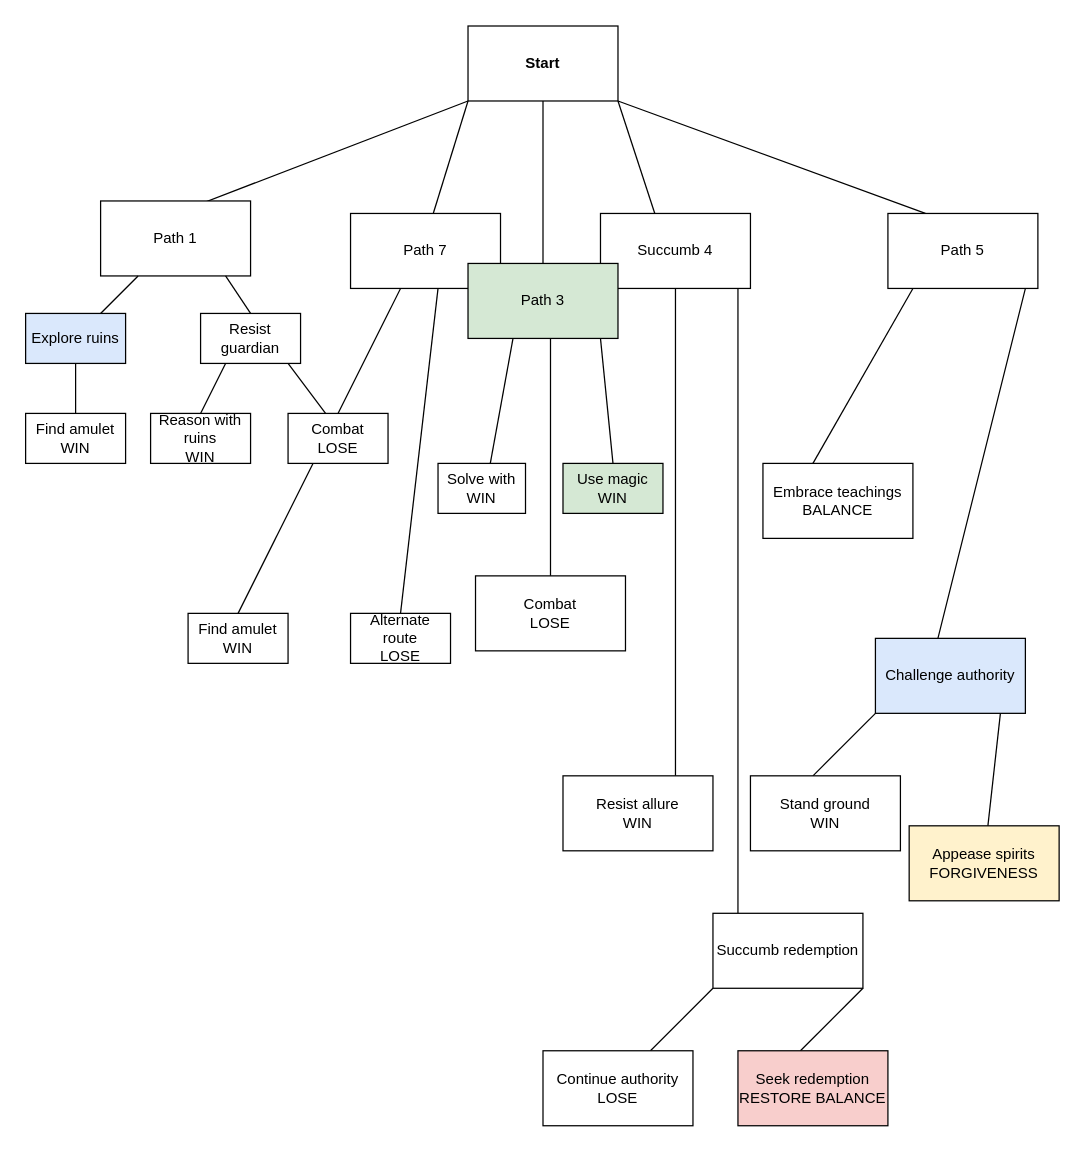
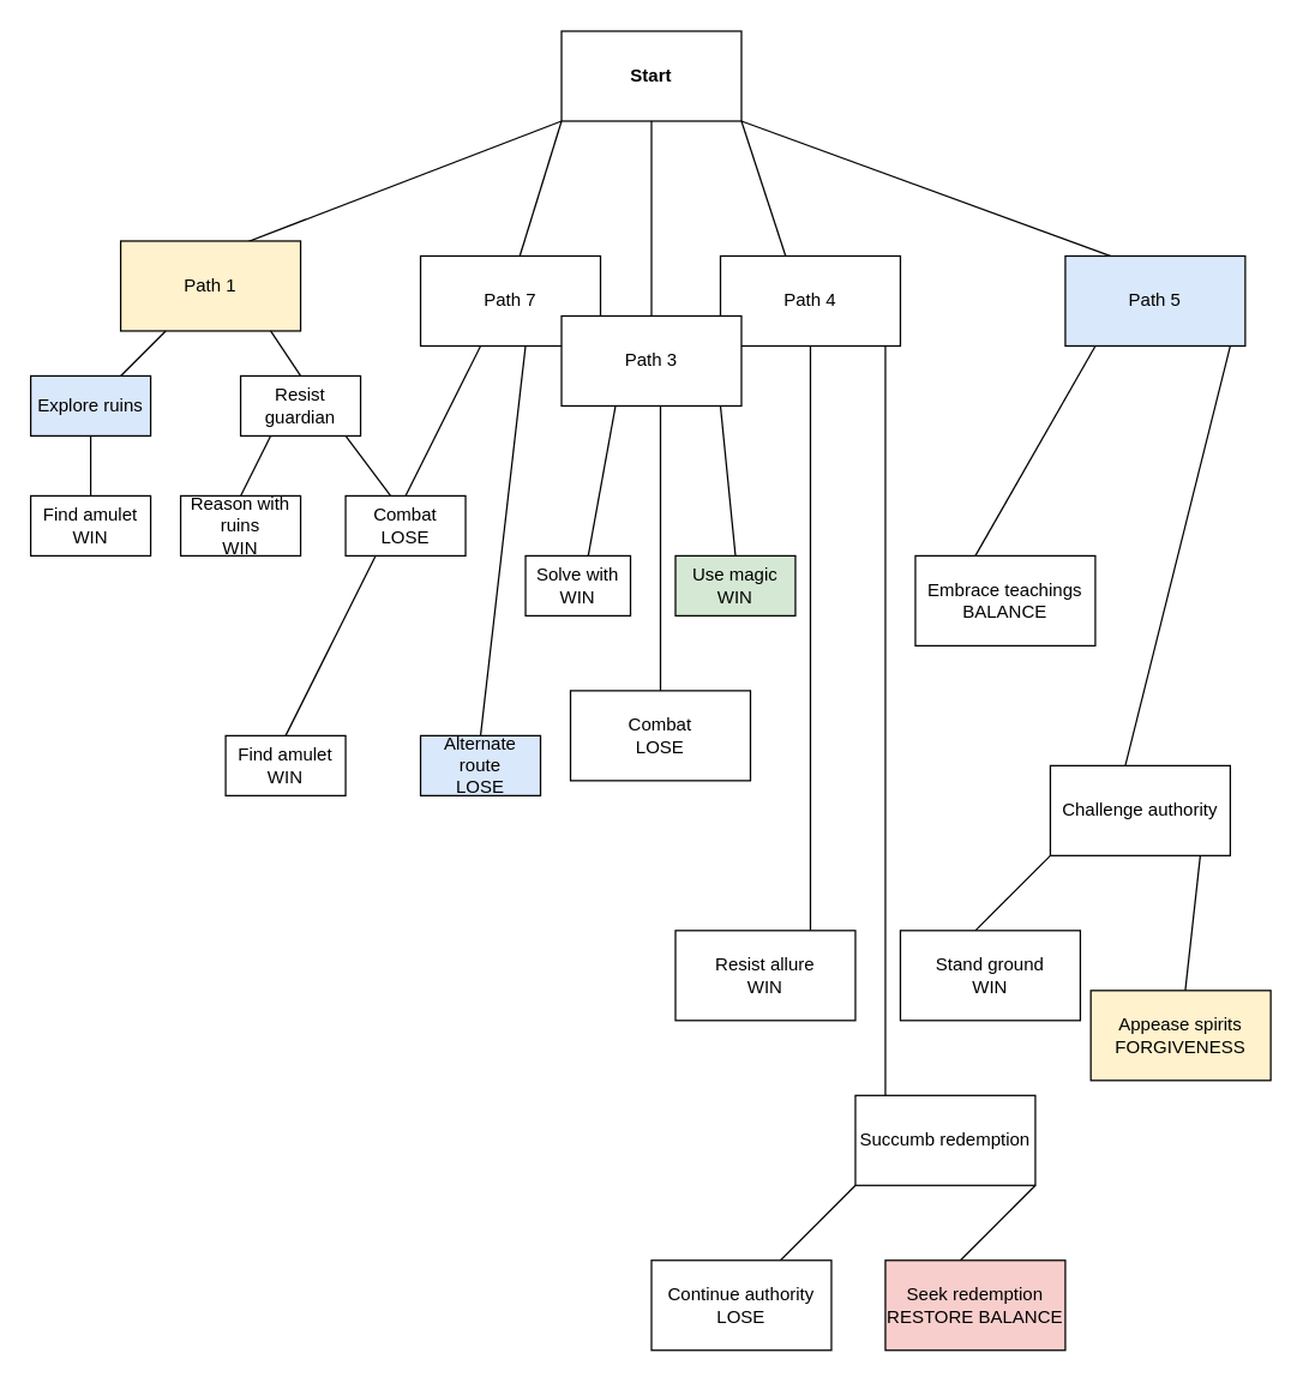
  <mxCell id="0" />
  <mxCell id="1" parent="0" />
  <mxCell id="2" value="Start" style="rounded=0;whiteSpace=wrap;html=1;fontStyle=1" vertex="1" parent="1"><mxGeometry x="374" y="20" width="120" height="60" as="geometry" /></mxCell>
  <mxCell id="3" value="" style="endArrow=none;html=1;rounded=0;" edge="1" parent="1"><mxGeometry width="50" height="50" relative="1" as="geometry"><mxPoint x="140" y="170" as="sourcePoint" /><mxPoint x="374" y="80" as="targetPoint" /></mxGeometry></mxCell>
  <mxCell id="4" value="" style="endArrow=none;html=1;rounded=0;entryX=0;entryY=1;entryDx=0;entryDy=0;" edge="1" parent="1" target="2"><mxGeometry width="50" height="50" relative="1" as="geometry"><mxPoint x="340" y="190" as="sourcePoint" /><mxPoint x="440" y="110" as="targetPoint" /></mxGeometry></mxCell>
  <mxCell id="5" value="" style="endArrow=none;html=1;rounded=0;entryX=0.5;entryY=1;entryDx=0;entryDy=0;" edge="1" parent="1" target="2"><mxGeometry width="50" height="50" relative="1" as="geometry"><mxPoint x="434" y="220" as="sourcePoint" /><mxPoint x="320" y="160" as="targetPoint" /></mxGeometry></mxCell>
  <mxCell id="6" value="" style="endArrow=none;html=1;rounded=0;entryX=1;entryY=1;entryDx=0;entryDy=0;" edge="1" parent="1" target="2"><mxGeometry width="50" height="50" relative="1" as="geometry"><mxPoint x="530" y="190" as="sourcePoint" /><mxPoint x="320" y="160" as="targetPoint" /></mxGeometry></mxCell>
  <mxCell id="7" value="" style="endArrow=none;html=1;rounded=0;entryX=1;entryY=1;entryDx=0;entryDy=0;" edge="1" parent="1" target="2"><mxGeometry width="50" height="50" relative="1" as="geometry"><mxPoint x="740" y="170" as="sourcePoint" /><mxPoint x="320" y="160" as="targetPoint" /></mxGeometry></mxCell>
- <mxCell id="8" value="Path 1" style="rounded=0;whiteSpace=wrap;html=1;" vertex="1" parent="1"><mxGeometry x="80" y="160" width="120" height="60" as="geometry" /></mxCell>
+ <mxCell id="8" value="Path 1" style="rounded=0;whiteSpace=wrap;html=1;fillColor=#fff2cc;" vertex="1" parent="1"><mxGeometry x="80" y="160" width="120" height="60" as="geometry" /></mxCell>
  <mxCell id="9" value="Path 7" style="rounded=0;whiteSpace=wrap;html=1;" vertex="1" parent="1"><mxGeometry x="280" y="170" width="120" height="60" as="geometry" /></mxCell>
- <mxCell id="10" value="Succumb 4" style="rounded=0;whiteSpace=wrap;html=1;" vertex="1" parent="1"><mxGeometry x="480" y="170" width="120" height="60" as="geometry" /></mxCell>
- <mxCell id="11" value="Path 3" style="rounded=0;whiteSpace=wrap;html=1;fillColor=#d5e8d4;" vertex="1" parent="1"><mxGeometry x="374" y="210" width="120" height="60" as="geometry" /></mxCell>
- <mxCell id="12" value="Path 5" style="rounded=0;whiteSpace=wrap;html=1;" vertex="1" parent="1"><mxGeometry x="710" y="170" width="120" height="60" as="geometry" /></mxCell>
+ <mxCell id="10" value="Path 4" style="rounded=0;whiteSpace=wrap;html=1;" vertex="1" parent="1"><mxGeometry x="480" y="170" width="120" height="60" as="geometry" /></mxCell>
+ <mxCell id="11" value="Path 3" style="rounded=0;whiteSpace=wrap;html=1;" vertex="1" parent="1"><mxGeometry x="374" y="210" width="120" height="60" as="geometry" /></mxCell>
+ <mxCell id="12" value="Path 5" style="rounded=0;whiteSpace=wrap;html=1;fillColor=#dae8fc;" vertex="1" parent="1"><mxGeometry x="710" y="170" width="120" height="60" as="geometry" /></mxCell>
  <mxCell id="13" value="Explore ruins" style="rounded=0;whiteSpace=wrap;html=1;fillColor=#dae8fc;" vertex="1" parent="1"><mxGeometry y="250" width="80" height="40" as="geometry" x="20" /></mxCell>
  <mxCell id="14" value="Resist guardian" style="rounded=0;whiteSpace=wrap;html=1;" vertex="1" parent="1"><mxGeometry x="160" y="250" width="80" height="40" as="geometry" /></mxCell>
  <mxCell id="15" value="" style="endArrow=none;html=1;rounded=0;exitX=0.75;exitY=0;exitDx=0;exitDy=0;" edge="1" parent="1" source="13"><mxGeometry width="50" height="50" relative="1" as="geometry"><mxPoint x="60" y="270" as="sourcePoint" /><mxPoint x="110" y="220" as="targetPoint" /></mxGeometry></mxCell>
  <mxCell id="16" value="" style="endArrow=none;html=1;rounded=0;exitX=0.5;exitY=0;exitDx=0;exitDy=0;" edge="1" parent="1" source="14"><mxGeometry width="50" height="50" relative="1" as="geometry"><mxPoint x="130" y="270" as="sourcePoint" /><mxPoint x="180" y="220" as="targetPoint" /></mxGeometry></mxCell>
  <mxCell id="17" value="" style="endArrow=none;html=1;rounded=0;" edge="1" parent="1"><mxGeometry width="50" height="50" relative="1" as="geometry"><mxPoint x="60" y="330" as="sourcePoint" /><mxPoint x="60" y="290" as="targetPoint" /></mxGeometry></mxCell>
  <mxCell id="18" value="" style="endArrow=none;html=1;rounded=0;" edge="1" parent="1"><mxGeometry width="50" height="50" relative="1" as="geometry"><mxPoint x="160" y="330" as="sourcePoint" /><mxPoint x="180" y="290" as="targetPoint" /></mxGeometry></mxCell>
  <mxCell id="19" value="" style="endArrow=none;html=1;rounded=0;" edge="1" parent="1"><mxGeometry width="50" height="50" relative="1" as="geometry"><mxPoint x="260" y="330" as="sourcePoint" /><mxPoint x="230" y="290" as="targetPoint" /></mxGeometry></mxCell>
  <mxCell id="20" value="Find amulet&lt;br&gt;WIN" style="rounded=0;whiteSpace=wrap;html=1;" vertex="1" parent="1"><mxGeometry y="330" width="80" height="40" as="geometry" x="20" /></mxCell>
  <mxCell id="21" value="Reason with ruins&lt;br&gt;WIN" style="rounded=0;whiteSpace=wrap;html=1;" vertex="1" parent="1"><mxGeometry x="120" y="330" width="80" height="40" as="geometry" /></mxCell>
  <mxCell id="22" value="" style="endArrow=none;html=1;rounded=0;exitX=0.5;exitY=0;exitDx=0;exitDy=0;" edge="1" parent="1" source="23"><mxGeometry width="50" height="50" relative="1" as="geometry"><mxPoint x="280" y="270" as="sourcePoint" /><mxPoint x="320" y="230" as="targetPoint" /></mxGeometry></mxCell>
  <mxCell id="23" value="Find amulet&lt;br&gt;WIN" style="rounded=0;whiteSpace=wrap;html=1;" vertex="1" parent="1"><mxGeometry x="150" y="490" width="80" height="40" as="geometry" /></mxCell>
  <mxCell id="24" value="Combat&lt;br&gt;LOSE" style="rounded=0;whiteSpace=wrap;html=1;" vertex="1" parent="1"><mxGeometry x="230" y="330" width="80" height="40" as="geometry" /></mxCell>
  <mxCell id="25" value="" style="endArrow=none;html=1;rounded=0;" edge="1" parent="1"><mxGeometry width="50" height="50" relative="1" as="geometry"><mxPoint x="320" y="490" as="sourcePoint" /><mxPoint x="350" y="230" as="targetPoint" /></mxGeometry></mxCell>
- <mxCell id="26" value="Alternate route&lt;br&gt;LOSE" style="rounded=0;whiteSpace=wrap;html=1;" vertex="1" parent="1"><mxGeometry x="280" y="490" width="80" height="40" as="geometry" /></mxCell>
+ <mxCell id="26" value="Alternate route&lt;br&gt;LOSE" style="rounded=0;whiteSpace=wrap;html=1;fillColor=#dae8fc;" vertex="1" parent="1"><mxGeometry x="280" y="490" width="80" height="40" as="geometry" /></mxCell>
  <mxCell id="27" value="" style="endArrow=none;html=1;rounded=0;" edge="1" parent="1"><mxGeometry width="50" height="50" relative="1" as="geometry"><mxPoint x="390" y="380" as="sourcePoint" /><mxPoint x="410" y="270" as="targetPoint" /></mxGeometry></mxCell>
  <mxCell id="28" value="" style="endArrow=none;html=1;rounded=0;" edge="1" parent="1"><mxGeometry width="50" height="50" relative="1" as="geometry"><mxPoint x="490" y="370" as="sourcePoint" /><mxPoint x="480" y="270" as="targetPoint" /></mxGeometry></mxCell>
  <mxCell id="29" value="Solve with&lt;br&gt;WIN" style="rounded=0;whiteSpace=wrap;html=1;" vertex="1" parent="1"><mxGeometry x="350" y="370" width="70" height="40" as="geometry" /></mxCell>
  <mxCell id="30" value="Use magic&lt;br&gt;WIN" style="rounded=0;whiteSpace=wrap;html=1;fillColor=#d5e8d4;" vertex="1" parent="1"><mxGeometry x="450" y="370" width="80" height="40" as="geometry" /></mxCell>
  <mxCell id="31" value="" style="endArrow=none;html=1;rounded=0;" edge="1" parent="1"><mxGeometry width="50" height="50" relative="1" as="geometry"><mxPoint x="440" y="460" as="sourcePoint" /><mxPoint x="440" y="270" as="targetPoint" /></mxGeometry></mxCell>
  <mxCell id="32" value="Combat&lt;br&gt;LOSE" style="rounded=0;whiteSpace=wrap;html=1;" vertex="1" parent="1"><mxGeometry x="380" y="460" width="120" height="60" as="geometry" /></mxCell>
  <mxCell id="33" value="" style="endArrow=none;html=1;rounded=0;" edge="1" parent="1"><mxGeometry width="50" height="50" relative="1" as="geometry"><mxPoint x="540" y="620" as="sourcePoint" /><mxPoint x="540" y="230" as="targetPoint" /></mxGeometry></mxCell>
  <mxCell id="34" value="" style="endArrow=none;html=1;rounded=0;" edge="1" parent="1"><mxGeometry width="50" height="50" relative="1" as="geometry"><mxPoint x="590" y="730" as="sourcePoint" /><mxPoint x="590" y="230" as="targetPoint" /></mxGeometry></mxCell>
  <mxCell id="35" value="Resist allure&lt;br&gt;WIN" style="rounded=0;whiteSpace=wrap;html=1;" vertex="1" parent="1"><mxGeometry x="450" y="620" width="120" height="60" as="geometry" /></mxCell>
  <mxCell id="36" value="Succumb redemption" style="rounded=0;whiteSpace=wrap;html=1;" vertex="1" parent="1"><mxGeometry x="570" y="730" width="120" height="60" as="geometry" /></mxCell>
  <mxCell id="37" value="" style="endArrow=none;html=1;rounded=0;" edge="1" parent="1"><mxGeometry width="50" height="50" relative="1" as="geometry"><mxPoint x="520" y="840" as="sourcePoint" /><mxPoint x="570" y="790" as="targetPoint" /></mxGeometry></mxCell>
  <mxCell id="38" value="" style="endArrow=none;html=1;rounded=0;" edge="1" parent="1"><mxGeometry width="50" height="50" relative="1" as="geometry"><mxPoint x="640" y="840" as="sourcePoint" /><mxPoint x="690" y="790" as="targetPoint" /></mxGeometry></mxCell>
  <mxCell id="39" value="Continue authority&lt;br&gt;LOSE" style="rounded=0;whiteSpace=wrap;html=1;" vertex="1" parent="1"><mxGeometry x="434" y="840" width="120" height="60" as="geometry" /></mxCell>
  <mxCell id="40" value="Seek redemption&lt;br&gt;RESTORE BALANCE" style="rounded=0;whiteSpace=wrap;html=1;fillColor=#f8cecc;" vertex="1" parent="1"><mxGeometry x="590" y="840" width="120" height="60" as="geometry" /></mxCell>
  <mxCell id="41" value="" style="endArrow=none;html=1;rounded=0;" edge="1" parent="1"><mxGeometry width="50" height="50" relative="1" as="geometry"><mxPoint x="650" y="370" as="sourcePoint" /><mxPoint x="730" y="230" as="targetPoint" /></mxGeometry></mxCell>
  <mxCell id="42" value="" style="endArrow=none;html=1;rounded=0;" edge="1" parent="1"><mxGeometry width="50" height="50" relative="1" as="geometry"><mxPoint x="750" y="510" as="sourcePoint" /><mxPoint x="820" y="230" as="targetPoint" /></mxGeometry></mxCell>
  <mxCell id="43" value="Embrace teachings&lt;br&gt;BALANCE" style="rounded=0;whiteSpace=wrap;html=1;" vertex="1" parent="1"><mxGeometry x="610" y="370" width="120" height="60" as="geometry" /></mxCell>
- <mxCell id="44" value="Challenge authority" style="rounded=0;whiteSpace=wrap;html=1;fillColor=#dae8fc;" vertex="1" parent="1"><mxGeometry x="700" y="510" width="120" height="60" as="geometry" /></mxCell>
+ <mxCell id="44" value="Challenge authority" style="rounded=0;whiteSpace=wrap;html=1;" vertex="1" parent="1"><mxGeometry x="700" y="510" width="120" height="60" as="geometry" /></mxCell>
  <mxCell id="45" value="" style="endArrow=none;html=1;rounded=0;" edge="1" parent="1"><mxGeometry width="50" height="50" relative="1" as="geometry"><mxPoint x="650" y="620" as="sourcePoint" /><mxPoint x="700" y="570" as="targetPoint" /></mxGeometry></mxCell>
  <mxCell id="46" value="" style="endArrow=none;html=1;rounded=0;" edge="1" parent="1"><mxGeometry width="50" height="50" relative="1" as="geometry"><mxPoint x="790" y="660" as="sourcePoint" /><mxPoint x="800" y="570" as="targetPoint" /></mxGeometry></mxCell>
  <mxCell id="47" value="Stand ground&lt;br&gt;WIN" style="rounded=0;whiteSpace=wrap;html=1;" vertex="1" parent="1"><mxGeometry x="600" y="620" width="120" height="60" as="geometry" /></mxCell>
  <mxCell id="48" value="Appease spirits&lt;br&gt;FORGIVENESS" style="rounded=0;whiteSpace=wrap;html=1;fillColor=#fff2cc;" vertex="1" parent="1"><mxGeometry x="727" y="660" width="120" height="60" as="geometry" /></mxCell>
